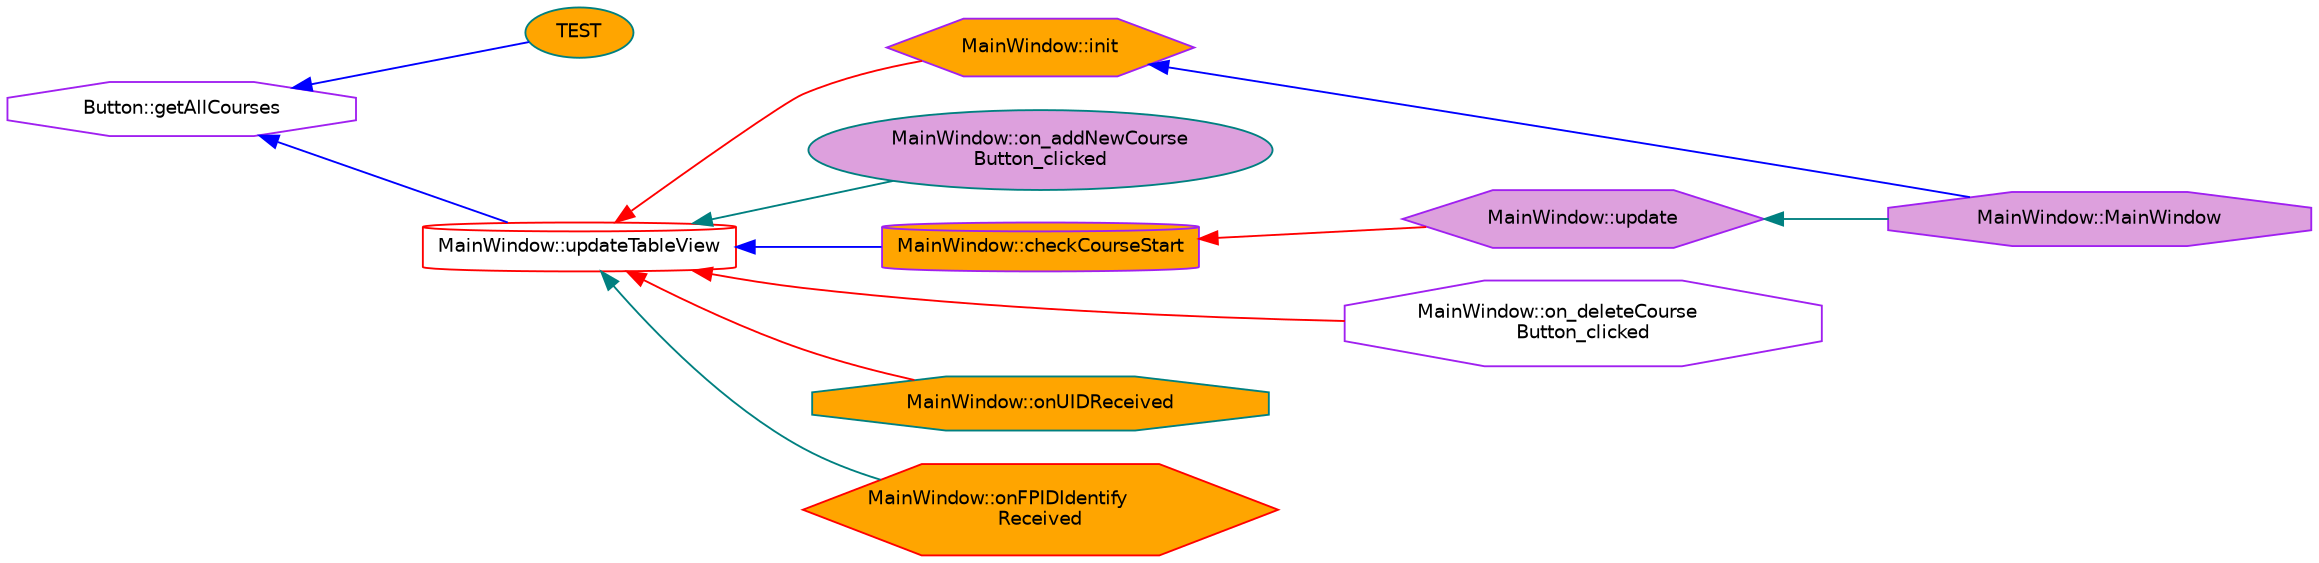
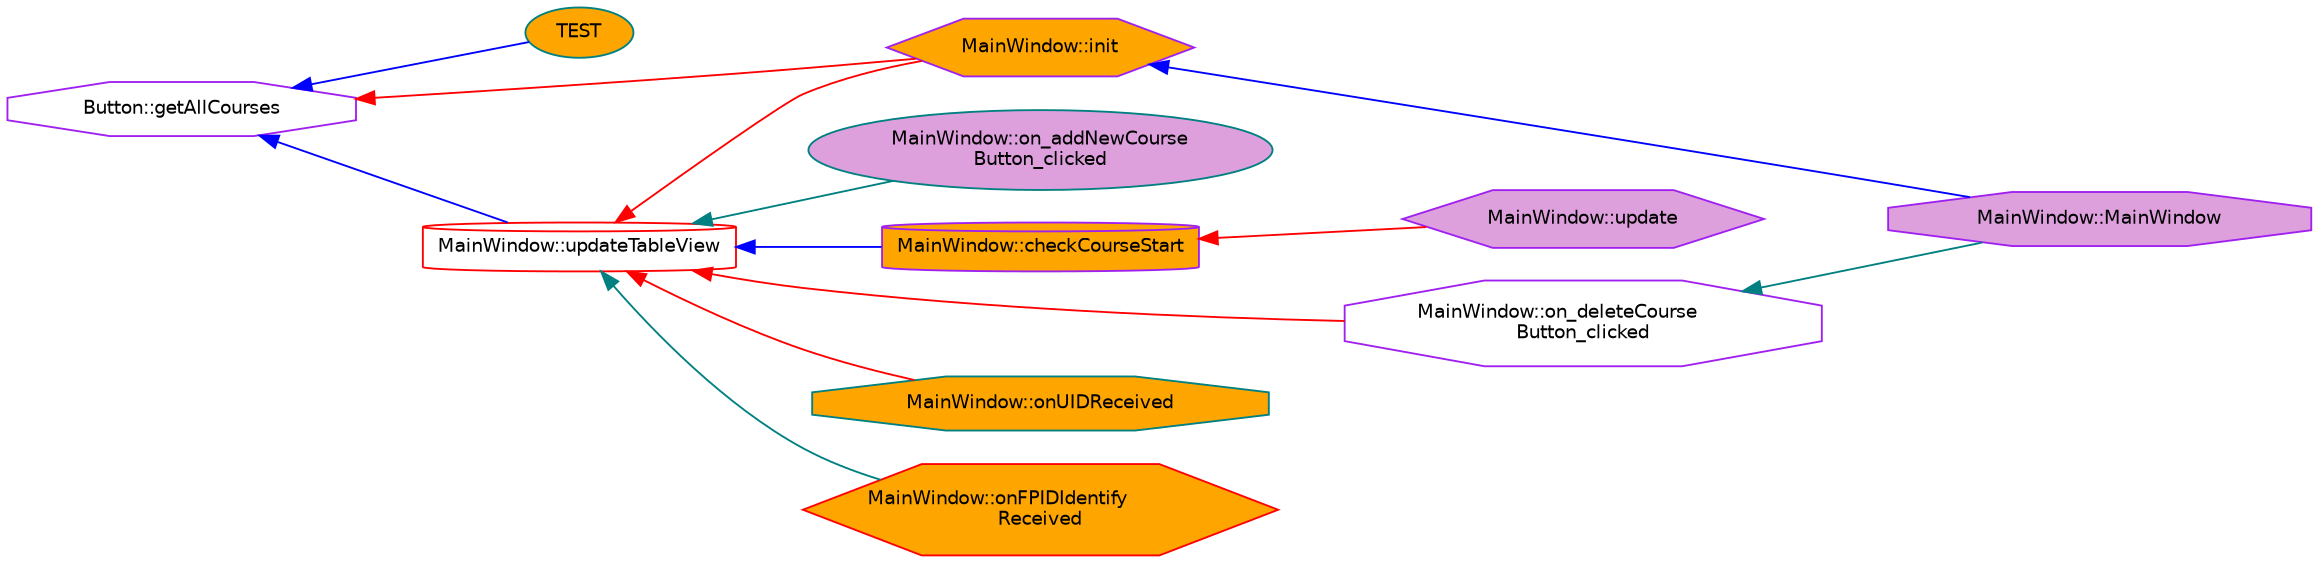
  digraph {
    rankdir=LR
    node [color=purple fillcolor=orange fontname=Helvetica fontsize=10 shape=octagon style=filled]
    edge [color=red dir=back fontname=Helvetica fontsize=10 labelfontname=Helvetica labelfontsize=10 style=solid]
    n1 [fillcolor=white fontcolor=black height=0.2 label="Button::getAllCourses" width=0.4]
    n2 [color=teal height=0.2 label=TEST shape=ellipse width=0.4]
    n3 [height=0.2 label="MainWindow::init" shape=hexagon width=0.4]
    n4 [color=red fillcolor=white height=0.2 label="MainWindow::updateTableView" shape=cylinder width=0.4]
    n5 [fillcolor=plum height=0.2 label="MainWindow::MainWindow" width=0.4]
    n6 [color=teal fillcolor=plum height=0.2 label="MainWindow::on_addNewCourse\lButton_clicked" shape=ellipse width=0.4]
    n7 [height=0.2 label="MainWindow::checkCourseStart" shape=cylinder width=0.4]
    n8 [fillcolor=white height=0.2 label="MainWindow::on_deleteCourse\lButton_clicked" width=0.4]
    n9 [color=teal height=0.2 label="MainWindow::onUIDReceived" width=0.4]
    n10 [color=red height=0.2 label="MainWindow::onFPIDIdentify\lReceived" shape=hexagon width=0.4]
    n11 [fillcolor=plum height=0.2 label="MainWindow::update" shape=hexagon width=0.4]
    n1 -> n2 [color=blue]
+   n1 -> n3
    n1 -> n4 [color=blue]
    n3 -> n5 [color=blue]
    n4 -> n3
    n4 -> n6 [color=teal]
    n4 -> n7 [color=blue]
    n4 -> n8
    n4 -> n9
    n4 -> n10 [color=teal]
    n7 -> n11
-   n11 -> n5 [color=teal]
+   n8 -> n5 [color=teal]
  }
